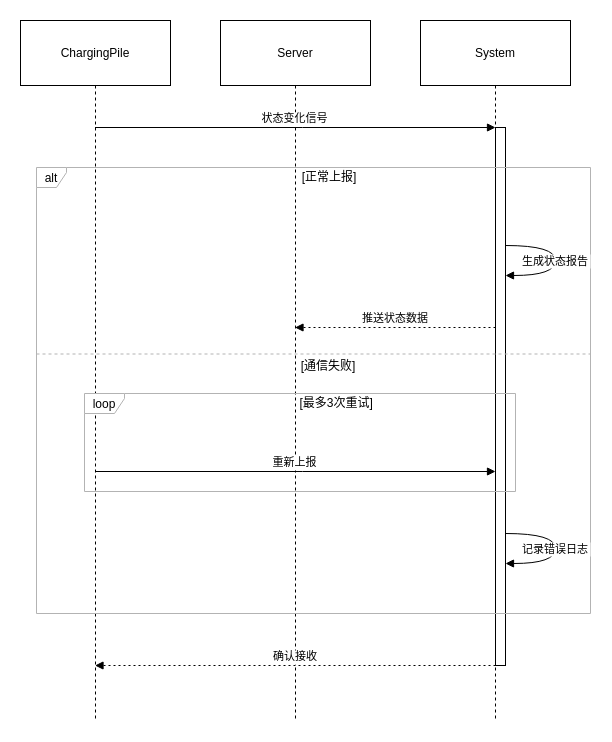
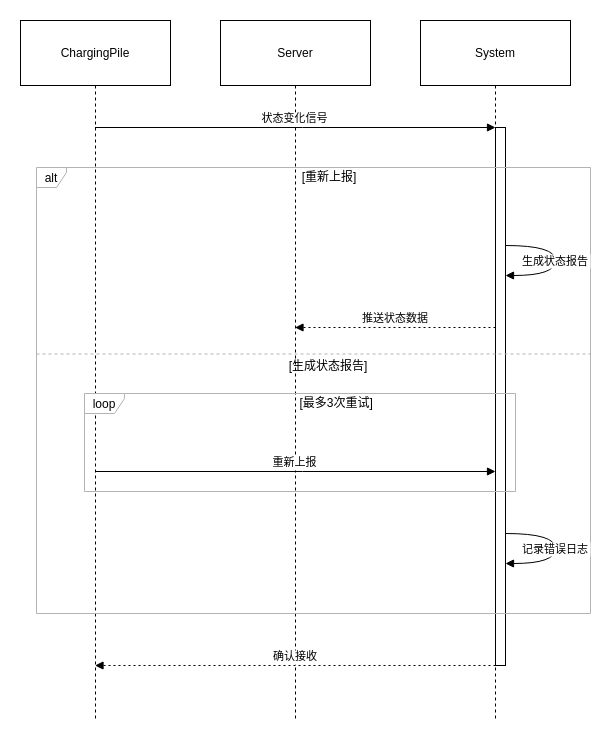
  <mxCell id="0" />
  <mxCell id="1" parent="0" />
  <mxCell id="2" value="ChargingPile" style="shape=umlLifeline;perimeter=lifelinePerimeter;whiteSpace=wrap;container=1;dropTarget=0;collapsible=0;recursiveResize=0;outlineConnect=0;portConstraint=eastwest;newEdgeStyle={&quot;edgeStyle&quot;:&quot;elbowEdgeStyle&quot;,&quot;elbow&quot;:&quot;vertical&quot;,&quot;curved&quot;:0,&quot;rounded&quot;:0};size=65;" vertex="1" parent="1"><mxGeometry x="20" y="20" width="150" height="700" as="geometry" /></mxCell>
  <mxCell id="3" value="Server" style="shape=umlLifeline;perimeter=lifelinePerimeter;whiteSpace=wrap;container=1;dropTarget=0;collapsible=0;recursiveResize=0;outlineConnect=0;portConstraint=eastwest;newEdgeStyle={&quot;edgeStyle&quot;:&quot;elbowEdgeStyle&quot;,&quot;elbow&quot;:&quot;vertical&quot;,&quot;curved&quot;:0,&quot;rounded&quot;:0};size=65;" vertex="1" parent="1"><mxGeometry x="220" y="20" width="150" height="700" as="geometry" /></mxCell>
  <mxCell id="4" value="System" style="shape=umlLifeline;perimeter=lifelinePerimeter;whiteSpace=wrap;container=1;dropTarget=0;collapsible=0;recursiveResize=0;outlineConnect=0;portConstraint=eastwest;newEdgeStyle={&quot;edgeStyle&quot;:&quot;elbowEdgeStyle&quot;,&quot;elbow&quot;:&quot;vertical&quot;,&quot;curved&quot;:0,&quot;rounded&quot;:0};size=65;" vertex="1" parent="1"><mxGeometry x="420" y="20" width="150" height="700" as="geometry" /></mxCell>
  <mxCell id="5" value="" style="points=[];perimeter=orthogonalPerimeter;outlineConnect=0;targetShapes=umlLifeline;portConstraint=eastwest;newEdgeStyle={&quot;edgeStyle&quot;:&quot;elbowEdgeStyle&quot;,&quot;elbow&quot;:&quot;vertical&quot;,&quot;curved&quot;:0,&quot;rounded&quot;:0}" vertex="1" parent="4"><mxGeometry x="75" y="107" width="10" height="538" as="geometry" /></mxCell>
  <mxCell id="6" value="loop" style="shape=umlFrame;pointerEvents=0;dropTarget=0;strokeColor=#B3B3B3;height=20;width=40" vertex="1" parent="1"><mxGeometry x="84" y="393" width="431" height="98" as="geometry" /></mxCell>
  <mxCell id="7" value="          [最多3次重试]" style="text;strokeColor=none;fillColor=none;align=center;verticalAlign=middle;whiteSpace=wrap;" vertex="1" parent="6"><mxGeometry x="40" width="391" height="20" as="geometry" /></mxCell>
  <mxCell id="8" value="alt" style="shape=umlFrame;pointerEvents=0;dropTarget=0;strokeColor=#B3B3B3;height=20;width=30" vertex="1" parent="1"><mxGeometry x="36" y="167" width="554" height="446" as="geometry" /></mxCell>
- <mxCell id="9" value="[正常上报]" style="text;strokeColor=none;fillColor=none;align=center;verticalAlign=middle;whiteSpace=wrap;" vertex="1" parent="8"><mxGeometry x="32.209" width="521.791" height="20" as="geometry" /></mxCell>
- <mxCell id="10" value="         [通信失败]" style="shape=line;dashed=1;whiteSpace=wrap;verticalAlign=top;labelPosition=center;verticalLabelPosition=middle;align=center;strokeColor=#B3B3B3;" vertex="1" parent="8"><mxGeometry y="185" width="554" height="3" as="geometry" /></mxCell>
+ <mxCell id="9" value="[重新上报]" style="text;strokeColor=none;fillColor=none;align=center;verticalAlign=middle;whiteSpace=wrap;" vertex="1" parent="8"><mxGeometry x="32.209" width="521.791" height="20" as="geometry" /></mxCell>
+ <mxCell id="10" value="         [生成状态报告]" style="shape=line;dashed=1;whiteSpace=wrap;verticalAlign=top;labelPosition=center;verticalLabelPosition=middle;align=center;strokeColor=#B3B3B3;" vertex="1" parent="8"><mxGeometry y="185" width="554" height="3" as="geometry" /></mxCell>
  <mxCell id="11" value="状态变化信号" style="verticalAlign=bottom;edgeStyle=elbowEdgeStyle;elbow=vertical;curved=0;rounded=0;endArrow=block;" edge="1" parent="1" source="2" target="5"><mxGeometry relative="1" as="geometry"><Array as="points"><mxPoint x="302" y="127" /></Array></mxGeometry></mxCell>
  <mxCell id="12" value="生成状态报告" style="curved=1;endArrow=block;rounded=0;" edge="1" parent="1" source="5" target="5"><mxGeometry relative="1" as="geometry"><Array as="points"><mxPoint x="555" y="245" /><mxPoint x="555" y="275" /></Array></mxGeometry></mxCell>
  <mxCell id="13" value="推送状态数据" style="verticalAlign=bottom;edgeStyle=elbowEdgeStyle;elbow=vertical;curved=0;rounded=0;dashed=1;dashPattern=2 3;endArrow=block;" edge="1" parent="1" source="5" target="3"><mxGeometry relative="1" as="geometry"><Array as="points"><mxPoint x="405" y="327" /></Array></mxGeometry></mxCell>
  <mxCell id="14" value="重新上报" style="verticalAlign=bottom;edgeStyle=elbowEdgeStyle;elbow=vertical;curved=0;rounded=0;endArrow=block;" edge="1" parent="1" source="2" target="5"><mxGeometry relative="1" as="geometry"><Array as="points"><mxPoint x="302" y="471" /></Array></mxGeometry></mxCell>
  <mxCell id="15" value="记录错误日志" style="curved=1;endArrow=block;rounded=0;" edge="1" parent="1" source="5" target="5"><mxGeometry relative="1" as="geometry"><Array as="points"><mxPoint x="555" y="533" /><mxPoint x="555" y="563" /></Array></mxGeometry></mxCell>
  <mxCell id="16" value="确认接收" style="verticalAlign=bottom;edgeStyle=elbowEdgeStyle;elbow=vertical;curved=0;rounded=0;dashed=1;dashPattern=2 3;endArrow=block;" edge="1" parent="1" source="5" target="2"><mxGeometry relative="1" as="geometry"><Array as="points"><mxPoint x="305" y="665" /></Array></mxGeometry></mxCell>
